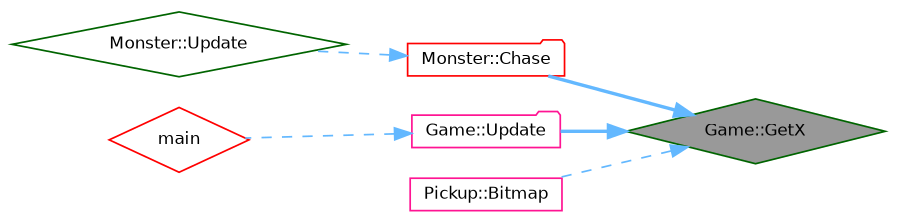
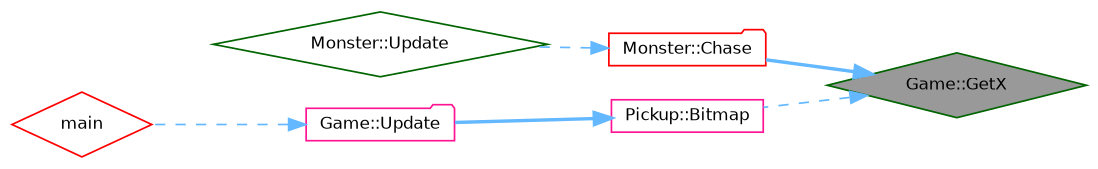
  digraph {
    rankdir=RL
    node [color=darkgreen fillcolor=white fontname=Helvetica fontsize=10 shape=diamond style=filled]
    edge [color=steelblue1 dir=back fontname=Helvetica fontsize=10 labelfontname=Helvetica labelfontsize=10 style=dashed]
    n1 [fillcolor=grey60 fontcolor=black height=0.2 label="Game::GetX" width=0.4]
    n2 [color=red height=0.2 label="Monster::Chase" shape=folder width=0.4]
    n3 [color=deeppink height=0.2 label="Game::Update" shape=folder width=0.4]
    n4 [color=deeppink height=0.2 label="Pickup::Bitmap" shape=box width=0.4]
    n5 [height=0.2 label="Monster::Update" width=0.4]
    n6 [color=red height=0.2 label=main width=0.4]
    n1 -> n2 [style=bold]
-   n1 -> n3 [style=bold]
+   n4 -> n3 [style=bold]
    n1 -> n4
    n2 -> n5
    n3 -> n6
  }
